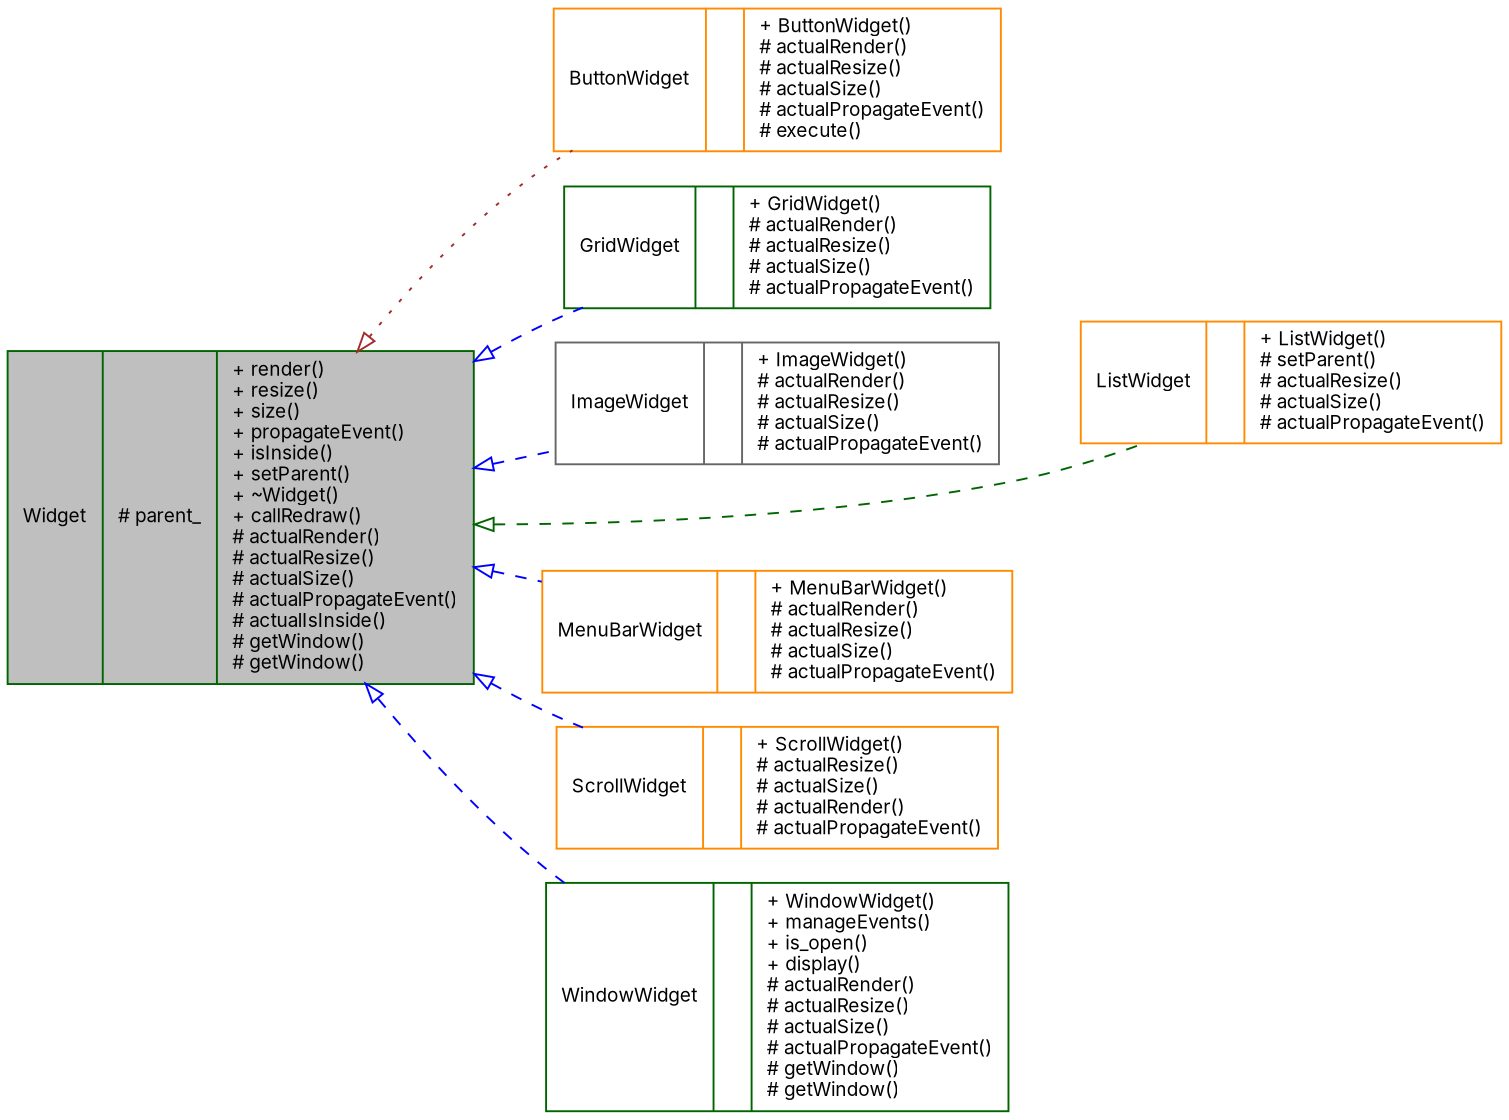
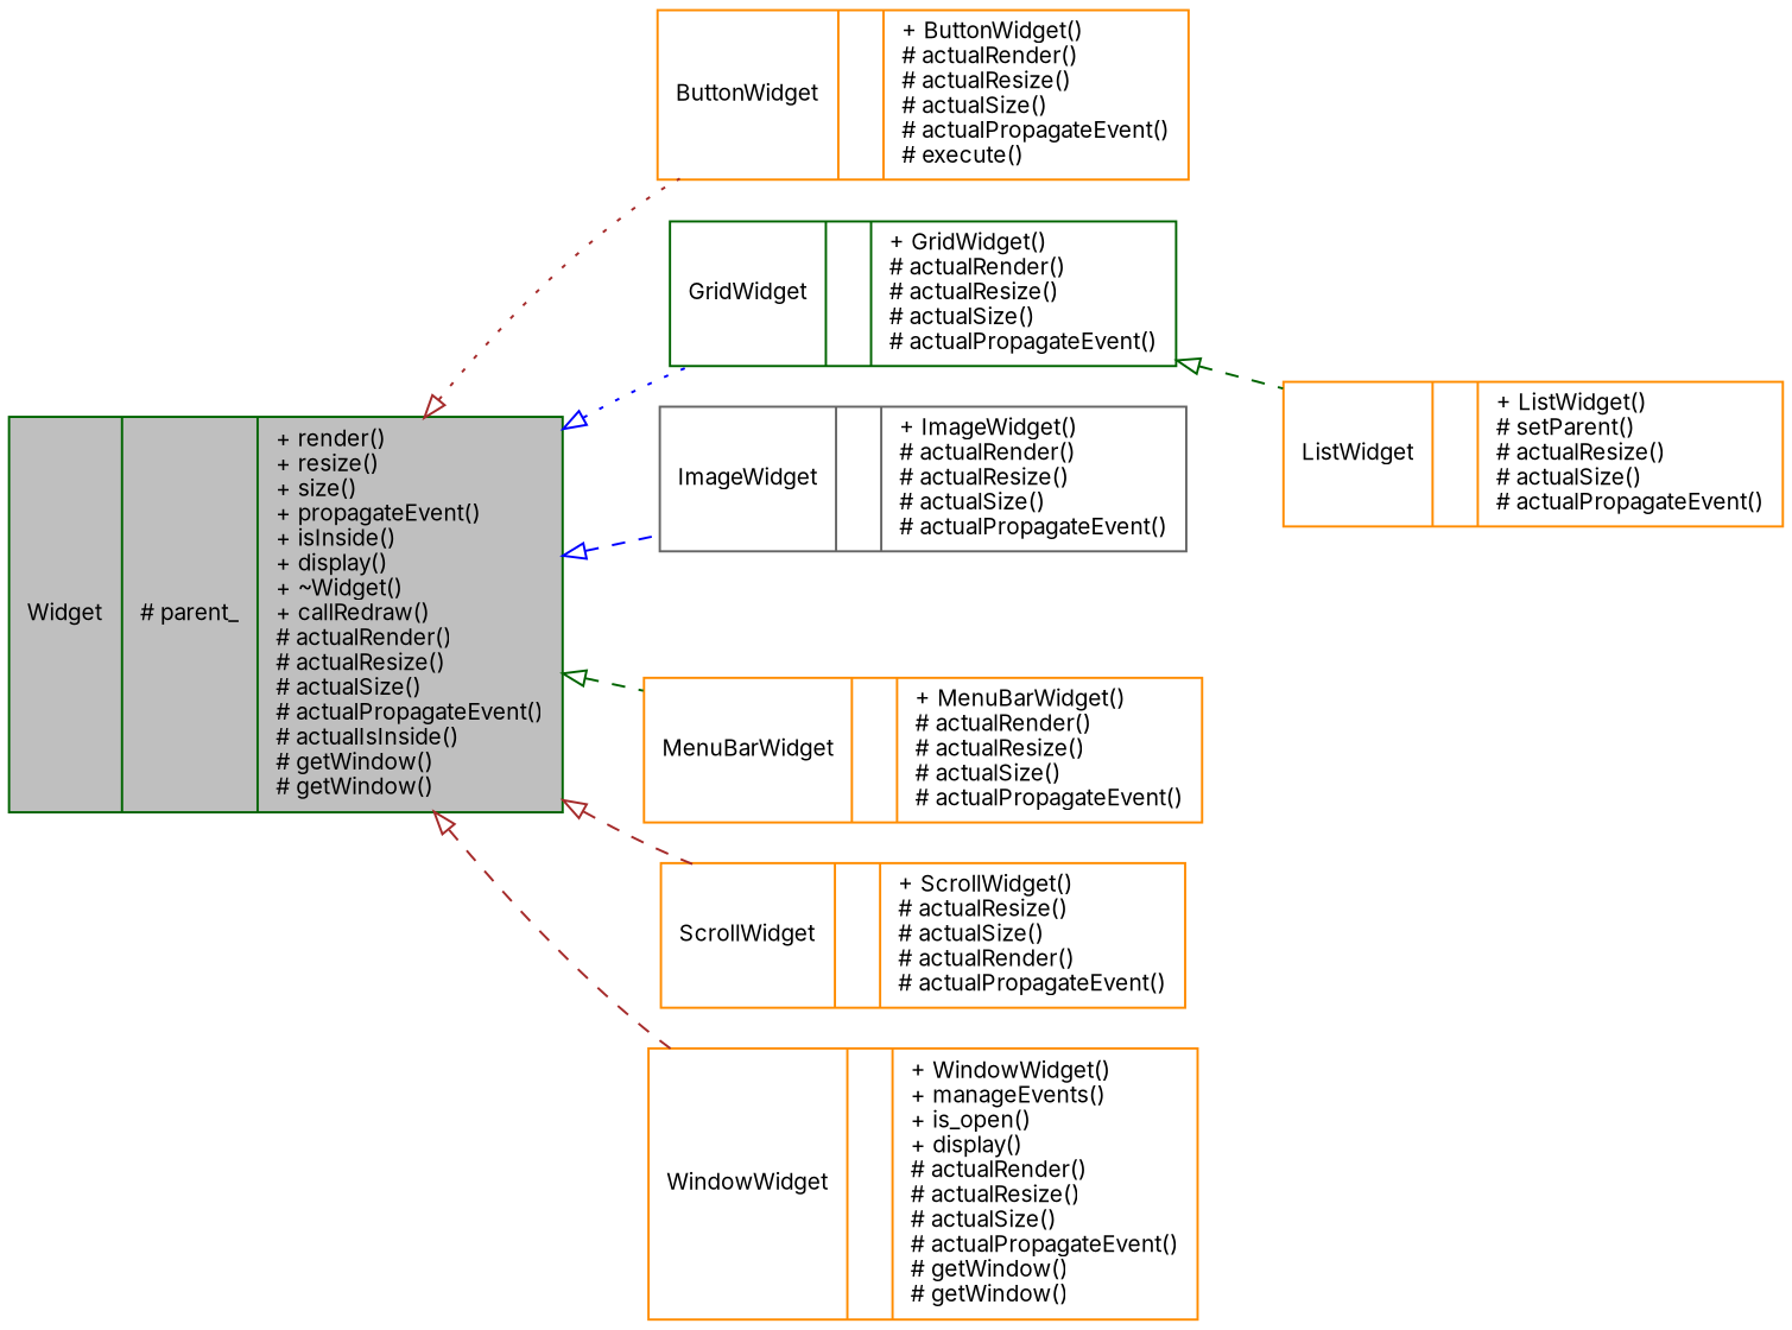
  digraph {
    fontname=Inter
    rankdir=LR
    node [color=darkorange fillcolor=white fontname=Inter fontsize=10 shape=record style=filled]
    edge [arrowtail=onormal color=blue dir=back fontname=Inter fontsize=10 labelfontname=Helvetica labelfontsize=10 style=dashed]
-   n1 [color=darkgreen fillcolor=grey75 fontcolor=black height=0.2 label="{Widget\n|# parent_\l|+ render()\l+ resize()\l+ size()\l+ propagateEvent()\l+ isInside()\l+ setParent()\l+ ~Widget()\l+ callRedraw()\l# actualRender()\l# actualResize()\l# actualSize()\l# actualPropagateEvent()\l# actualIsInside()\l# getWindow()\l# getWindow()\l}" width=0.4]
+   n1 [color=darkgreen fillcolor=grey75 fontcolor=black height=0.2 label="{Widget\n|# parent_\l|+ render()\l+ resize()\l+ size()\l+ propagateEvent()\l+ isInside()\l+ display()\l+ ~Widget()\l+ callRedraw()\l# actualRender()\l# actualResize()\l# actualSize()\l# actualPropagateEvent()\l# actualIsInside()\l# getWindow()\l# getWindow()\l}" width=0.4]
    n2 [height=0.2 label="{ButtonWidget\n||+ ButtonWidget()\l# actualRender()\l# actualResize()\l# actualSize()\l# actualPropagateEvent()\l# execute()\l}" width=0.4]
    n3 [color=darkgreen height=0.2 label="{GridWidget\n||+ GridWidget()\l# actualRender()\l# actualResize()\l# actualSize()\l# actualPropagateEvent()\l}" width=0.4]
    n4 [color=gray40 height=0.2 label="{ImageWidget\n||+ ImageWidget()\l# actualRender()\l# actualResize()\l# actualSize()\l# actualPropagateEvent()\l}" width=0.4]
    n5 [height=0.2 label="{ListWidget\n||+ ListWidget()\l# setParent()\l# actualResize()\l# actualSize()\l# actualPropagateEvent()\l}" width=0.4]
    n6 [height=0.2 label="{MenuBarWidget\n||+ MenuBarWidget()\l# actualRender()\l# actualResize()\l# actualSize()\l# actualPropagateEvent()\l}" width=0.4]
    n7 [height=0.2 label="{ScrollWidget\n||+ ScrollWidget()\l# actualResize()\l# actualSize()\l# actualRender()\l# actualPropagateEvent()\l}" width=0.4]
-   n8 [color=darkgreen height=0.2 label="{WindowWidget\n||+ WindowWidget()\l+ manageEvents()\l+ is_open()\l+ display()\l# actualRender()\l# actualResize()\l# actualSize()\l# actualPropagateEvent()\l# getWindow()\l# getWindow()\l}" width=0.4]
+   n8 [height=0.2 label="{WindowWidget\n||+ WindowWidget()\l+ manageEvents()\l+ is_open()\l+ display()\l# actualRender()\l# actualResize()\l# actualSize()\l# actualPropagateEvent()\l# getWindow()\l# getWindow()\l}" width=0.4]
    n1 -> n2 [color=brown style=dotted]
-   n1 -> n3
+   n1 -> n3 [style=dotted]
    n1 -> n4
-   n1 -> n5 [color=darkgreen]
-   n1 -> n6
-   n1 -> n7
-   n1 -> n8
+   n3 -> n5 [color=darkgreen]
+   n1 -> n6 [color=darkgreen]
+   n1 -> n7 [color=brown]
+   n1 -> n8 [color=brown]
  }
